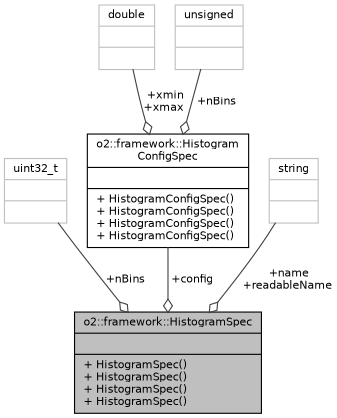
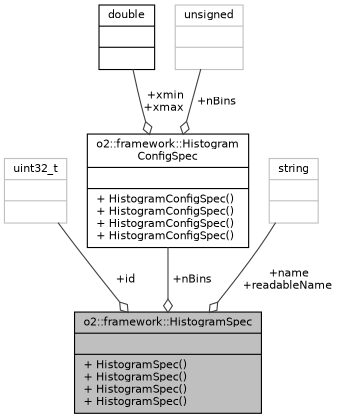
  digraph {
    node [color=grey75 fontname=Helvetica fontsize=10 shape=record]
    edge [arrowhead=odiamond color=grey25 fontname=Helvetica fontsize=10 labelfontname=Helvetica labelfontsize=10 style=solid]
    n1 [color=black fillcolor=grey75 fontcolor=black height=0.2 label="{o2::framework::HistogramSpec\n||+ HistogramSpec()\l+ HistogramSpec()\l+ HistogramSpec()\l+ HistogramSpec()\l}" style=filled width=0.4]
    n2 [height=0.2 label="{uint32_t\n||}" width=0.4]
    n3 [color=black height=0.2 label="{o2::framework::Histogram\lConfigSpec\n||+ HistogramConfigSpec()\l+ HistogramConfigSpec()\l+ HistogramConfigSpec()\l+ HistogramConfigSpec()\l}" width=0.4]
-   n4 [height=0.2 label="{double\n||}" width=0.4]
+   n4 [color=black height=0.2 label="{double\n||}" width=0.4]
    n5 [height=0.2 label="{string\n||}" width=0.4]
    n6 [height=0.2 label="{unsigned\n||}" width=0.4]
-   n2 -> n1 [label=" +nBins"]
-   n3 -> n1 [label=" +config"]
+   n2 -> n1 [label=" +id"]
+   n3 -> n1 [label=" +nBins"]
    n4 -> n3 [label=" +xmin\n+xmax"]
    n5 -> n1 [label=" +name\n+readableName"]
    n6 -> n3 [label=" +nBins"]
  }
